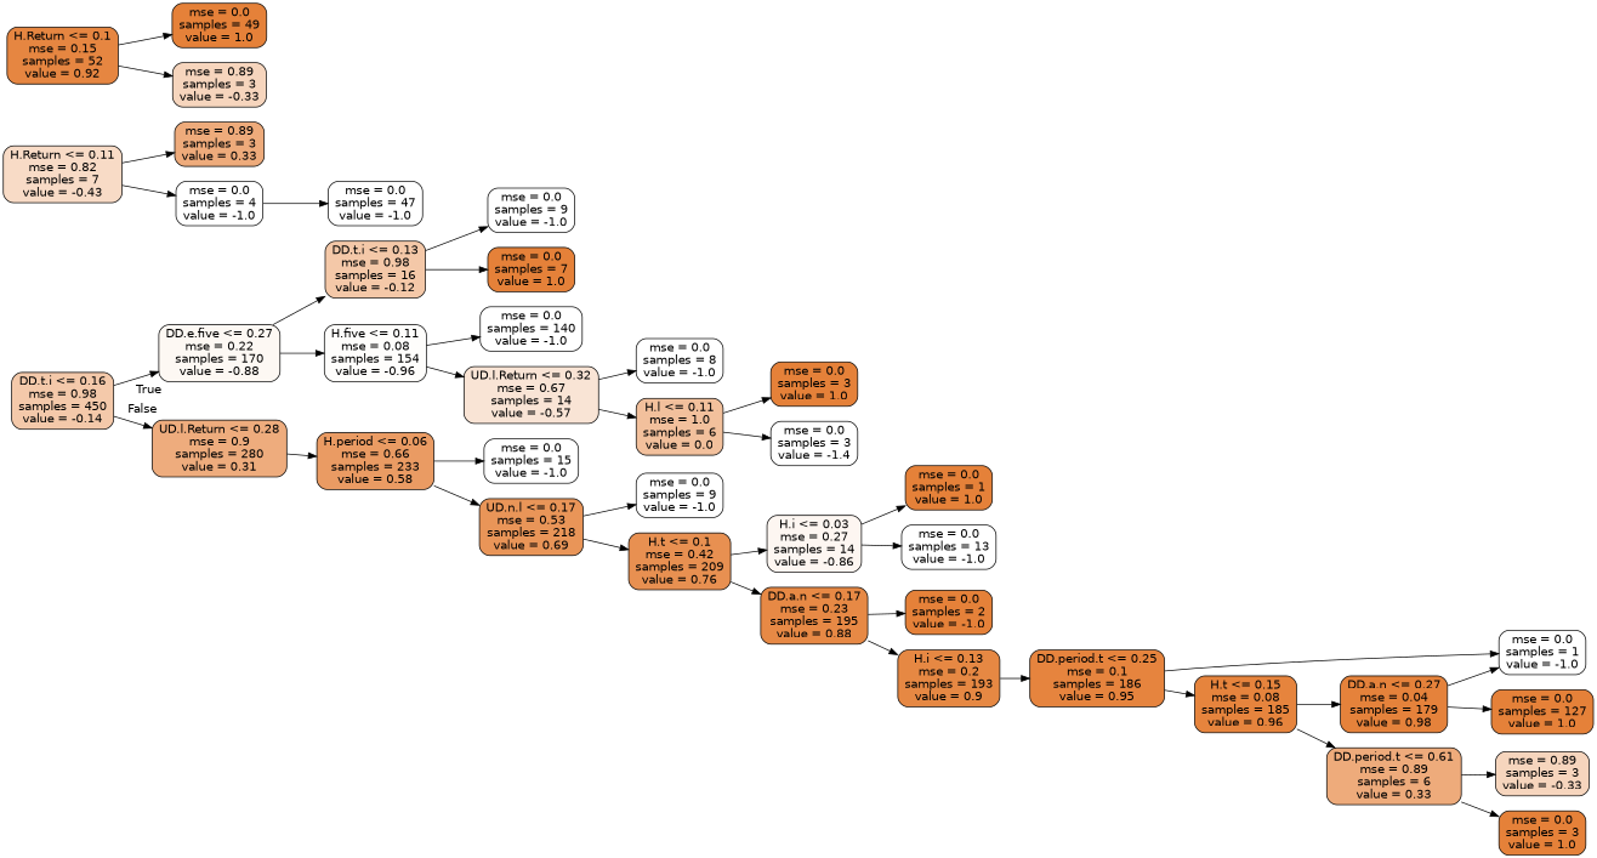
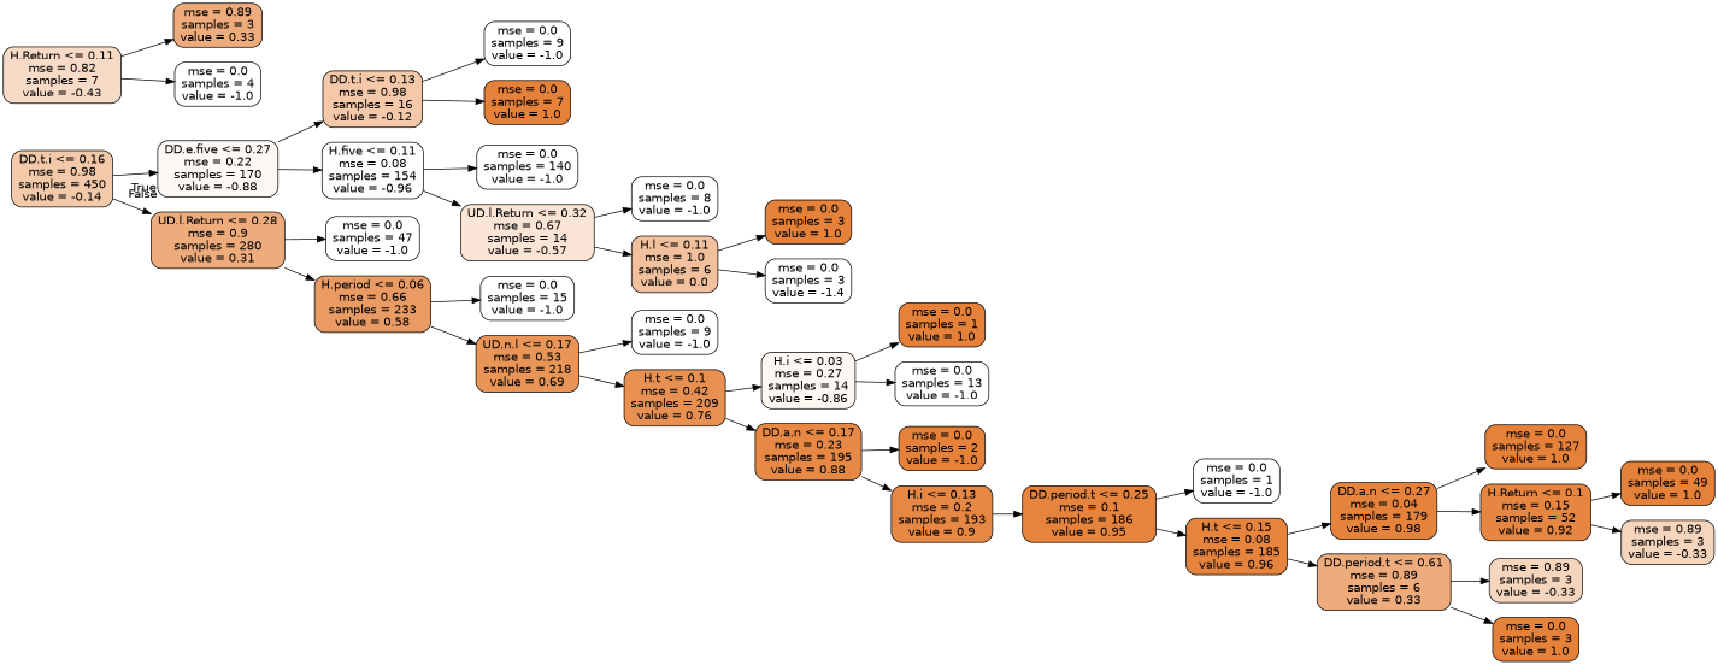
  digraph {
    rankdir=LR
    node [color=black fillcolor="#ffffff" fontname=helvetica shape=box style="filled, rounded"]
    edge [fontname=helvetica]
    n1 [fillcolor="#f4c9aa" label="DD.t.i <= 0.16\nmse = 0.98\nsamples = 450\nvalue = -0.14"]
    n2 [fillcolor="#fdf8f3" label="DD.e.five <= 0.27\nmse = 0.22\nsamples = 170\nvalue = -0.88"]
    n3 [fillcolor="#eeac7d" label="UD.l.Return <= 0.28\nmse = 0.9\nsamples = 280\nvalue = 0.31"]
    n4 [fillcolor="#f4c8a8" label="DD.t.i <= 0.13\nmse = 0.98\nsamples = 16\nvalue = -0.12"]
    n5 [fillcolor="#fefdfb" label="H.five <= 0.11\nmse = 0.08\nsamples = 154\nvalue = -0.96"]
    n6 [label="mse = 0.0\nsamples = 47\nvalue = -1.0"]
    n7 [fillcolor="#ea9b63" label="H.period <= 0.06\nmse = 0.66\nsamples = 233\nvalue = 0.58"]
    n8 [label="mse = 0.0\nsamples = 9\nvalue = -1.0"]
    n9 [fillcolor="#e58139" label="mse = 0.0\nsamples = 7\nvalue = 1.0"]
    n10 [label="mse = 0.0\nsamples = 140\nvalue = -1.0"]
    n11 [fillcolor="#f9e4d5" label="UD.l.Return <= 0.32\nmse = 0.67\nsamples = 14\nvalue = -0.57"]
    n12 [label="mse = 0.0\nsamples = 8\nvalue = -1.0"]
    n13 [fillcolor="#f2c09c" label="H.l <= 0.11\nmse = 1.0\nsamples = 6\nvalue = 0.0"]
    n14 [fillcolor="#e58139" label="mse = 0.0\nsamples = 3\nvalue = 1.0"]
    n15 [label="mse = 0.0\nsamples = 3\nvalue = -1.4"]
    n16 [label="mse = 0.0\nsamples = 15\nvalue = -1.0"]
    n17 [fillcolor="#e99558" label="UD.n.l <= 0.17\nmse = 0.53\nsamples = 218\nvalue = 0.69"]
    n18 [label="mse = 0.0\nsamples = 9\nvalue = -1.0"]
    n19 [fillcolor="#e89051" label="H.t <= 0.1\nmse = 0.42\nsamples = 209\nvalue = 0.76"]
    n20 [fillcolor="#fdf6f1" label="H.i <= 0.03\nmse = 0.27\nsamples = 14\nvalue = -0.86"]
    n21 [fillcolor="#e78945" label="DD.a.n <= 0.17\nmse = 0.23\nsamples = 195\nvalue = 0.88"]
    n22 [fillcolor="#e58139" label="mse = 0.0\nsamples = 1\nvalue = 1.0"]
    n23 [label="mse = 0.0\nsamples = 13\nvalue = -1.0"]
    n24 [fillcolor="#e58139" label="mse = 0.0\nsamples = 2\nvalue = -1.0"]
    n25 [fillcolor="#e68843" label="H.i <= 0.13\nmse = 0.2\nsamples = 193\nvalue = 0.9"]
    n26 [fillcolor="#e6843e" label="DD.period.t <= 0.25\nmse = 0.1\nsamples = 186\nvalue = 0.95"]
    n27 [label="mse = 0.0\nsamples = 1\nvalue = -1.0"]
    n28 [fillcolor="#e6843d" label="H.t <= 0.15\nmse = 0.08\nsamples = 185\nvalue = 0.96"]
    n29 [fillcolor="#f8dbc6" label="H.Return <= 0.11\nmse = 0.82\nsamples = 7\nvalue = -0.43"]
    n30 [fillcolor="#eeab7b" label="mse = 0.89\nsamples = 3\nvalue = 0.33"]
    n31 [label="mse = 0.0\nsamples = 4\nvalue = -1.0"]
    n32 [fillcolor="#e5823b" label="DD.a.n <= 0.27\nmse = 0.04\nsamples = 179\nvalue = 0.98"]
    n33 [fillcolor="#eeab7b" label="DD.period.t <= 0.61\nmse = 0.89\nsamples = 6\nvalue = 0.33"]
    n34 [fillcolor="#e58139" label="mse = 0.0\nsamples = 127\nvalue = 1.0"]
    n35 [fillcolor="#e68641" label="H.Return <= 0.1\nmse = 0.15\nsamples = 52\nvalue = 0.92"]
    n36 [fillcolor="#f6d5bd" label="mse = 0.89\nsamples = 3\nvalue = -0.33"]
    n37 [fillcolor="#e58139" label="mse = 0.0\nsamples = 3\nvalue = 1.0"]
    n38 [fillcolor="#e58139" label="mse = 0.0\nsamples = 49\nvalue = 1.0"]
    n39 [fillcolor="#f6d5bd" label="mse = 0.89\nsamples = 3\nvalue = -0.33"]
    n1 -> n2 [headlabel=True labelangle=45 labeldistance=2.5]
    n1 -> n3 [headlabel=False labelangle=-45 labeldistance=2.5]
    n2 -> n4
    n2 -> n5
-   n31 -> n6
+   n3 -> n6
    n3 -> n7
    n4 -> n8
    n4 -> n9
    n5 -> n10
    n5 -> n11
    n7 -> n16
    n7 -> n17
    n11 -> n12
    n11 -> n13
    n13 -> n14
    n13 -> n15
    n17 -> n18
    n17 -> n19
    n19 -> n20
    n19 -> n21
    n20 -> n22
    n20 -> n23
    n21 -> n24
    n21 -> n25
    n25 -> n26
    n26 -> n27
    n26 -> n28
    n28 -> n32
    n28 -> n33
    n29 -> n30
    n29 -> n31
    n32 -> n34
-   n32 -> n27
+   n32 -> n35
    n33 -> n36
    n33 -> n37
    n35 -> n38
    n35 -> n39
  }
